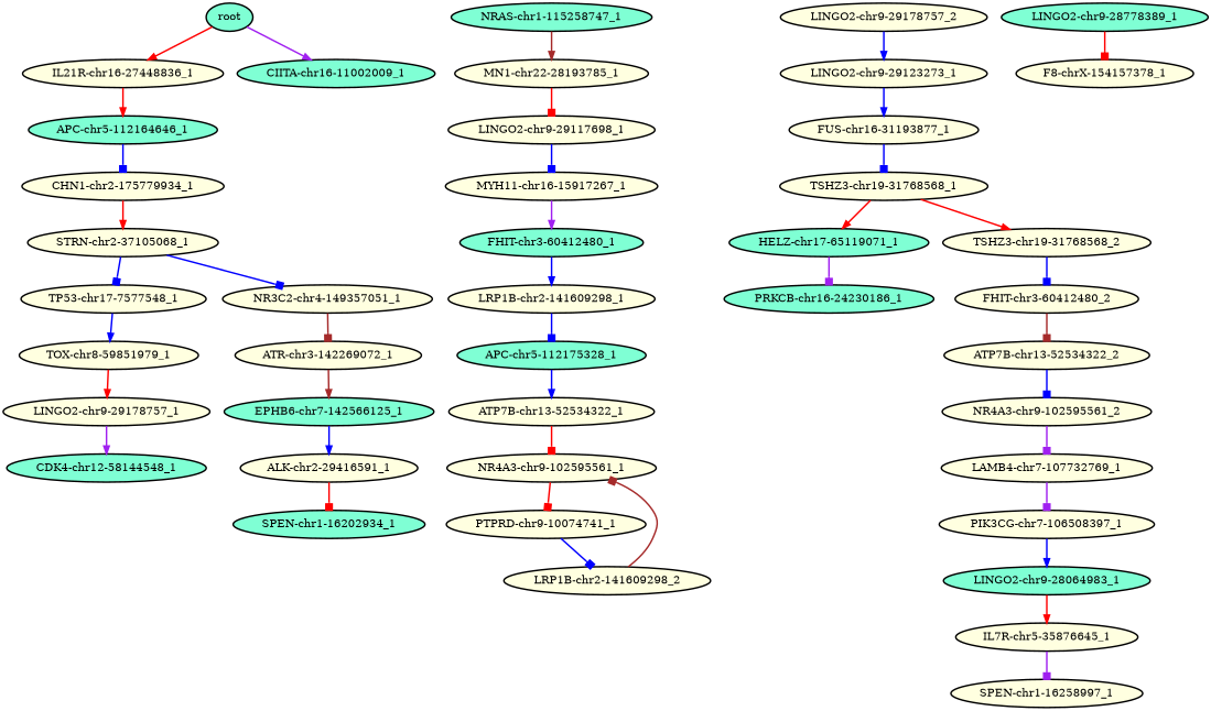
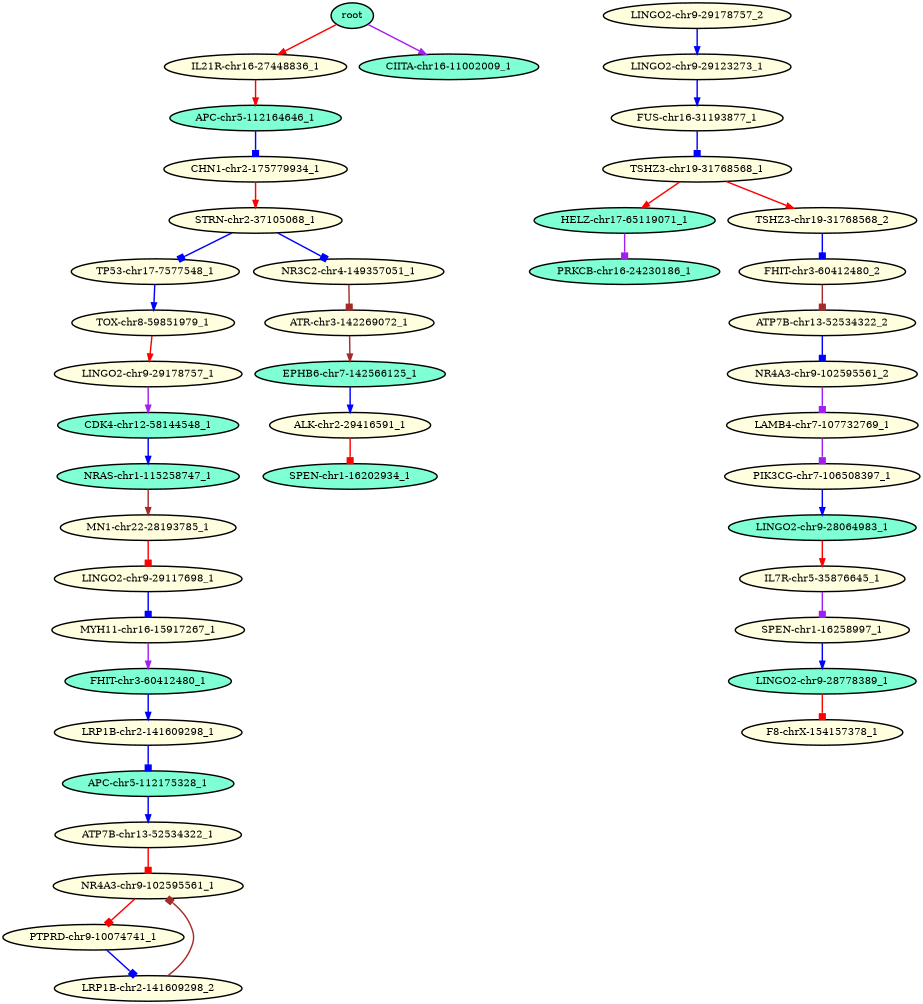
  digraph {
    rankdir=TB
    node [fillcolor=lightyellow style="bold,filled"]
    edge [arrowhead=normal color=blue style=bold]
    n1 [fillcolor=aquamarine label=root]
    n2 [label="IL21R-chr16-27448836_1"]
    n3 [fillcolor=aquamarine label="CIITA-chr16-11002009_1"]
    n4 [fillcolor=aquamarine label="APC-chr5-112164646_1"]
    n5 [label="CHN1-chr2-175779934_1"]
    n6 [label="STRN-chr2-37105068_1"]
    n7 [label="TP53-chr17-7577548_1"]
    n8 [label="NR3C2-chr4-149357051_1"]
    n9 [label="TOX-chr8-59851979_1"]
    n10 [label="ATR-chr3-142269072_1"]
    n11 [label="LINGO2-chr9-29178757_1"]
    n12 [fillcolor=aquamarine label="CDK4-chr12-58144548_1"]
    n13 [fillcolor=aquamarine label="NRAS-chr1-115258747_1"]
    n14 [label="MN1-chr22-28193785_1"]
    n15 [label="LINGO2-chr9-29117698_1"]
    n16 [label="MYH11-chr16-15917267_1"]
    n17 [fillcolor=aquamarine label="FHIT-chr3-60412480_1"]
    n18 [label="LRP1B-chr2-141609298_1"]
    n19 [fillcolor=aquamarine label="APC-chr5-112175328_1"]
    n20 [label="ATP7B-chr13-52534322_1"]
    n21 [label="NR4A3-chr9-102595561_1"]
    n22 [label="PTPRD-chr9-10074741_1"]
    n23 [label="LRP1B-chr2-141609298_2"]
    n24 [label="LINGO2-chr9-29178757_2"]
    n25 [label="LINGO2-chr9-29123273_1"]
    n26 [label="FUS-chr16-31193877_1"]
    n27 [label="TSHZ3-chr19-31768568_1"]
    n28 [fillcolor=aquamarine label="HELZ-chr17-65119071_1"]
    n29 [label="TSHZ3-chr19-31768568_2"]
    n30 [fillcolor=aquamarine label="PRKCB-chr16-24230186_1"]
    n31 [label="FHIT-chr3-60412480_2"]
    n32 [label="ATP7B-chr13-52534322_2"]
    n33 [label="NR4A3-chr9-102595561_2"]
    n34 [label="LAMB4-chr7-107732769_1"]
    n35 [label="PIK3CG-chr7-106508397_1"]
    n36 [fillcolor=aquamarine label="LINGO2-chr9-28064983_1"]
    n37 [label="IL7R-chr5-35876645_1"]
    n38 [label="SPEN-chr1-16258997_1"]
    n39 [fillcolor=aquamarine label="LINGO2-chr9-28778389_1"]
    n40 [label="F8-chrX-154157378_1"]
    n41 [fillcolor=aquamarine label="EPHB6-chr7-142566125_1"]
    n42 [label="ALK-chr2-29416591_1"]
    n43 [fillcolor=aquamarine label="SPEN-chr1-16202934_1"]
    n1 -> n2 [color=red]
    n1 -> n3 [color=purple]
    n2 -> n4 [color=red]
    n4 -> n5 [arrowhead=box]
    n5 -> n6 [color=red]
    n6 -> n7 [arrowhead=box]
    n6 -> n8 [arrowhead=box]
    n7 -> n9
    n8 -> n10 [arrowhead=box color=brown]
    n9 -> n11 [color=red]
    n10 -> n41 [color=brown]
    n11 -> n12 [color=purple]
+   n12 -> n13
    n13 -> n14 [color=brown]
    n14 -> n15 [arrowhead=box color=red]
    n15 -> n16 [arrowhead=box]
    n16 -> n17 [color=purple]
    n17 -> n18
    n18 -> n19 [arrowhead=box]
    n19 -> n20
    n20 -> n21 [arrowhead=box color=red]
    n21 -> n22 [arrowhead=box color=red]
    n22 -> n23 [arrowhead=box]
    n23 -> n21 [arrowhead=box color=brown]
    n24 -> n25
    n25 -> n26
    n26 -> n27 [arrowhead=box]
    n27 -> n28 [color=red]
    n27 -> n29 [color=red]
    n28 -> n30 [arrowhead=box color=purple]
    n29 -> n31 [arrowhead=box]
    n31 -> n32 [arrowhead=box color=brown]
    n32 -> n33 [arrowhead=box]
    n33 -> n34 [arrowhead=box color=purple]
    n34 -> n35 [arrowhead=box color=purple]
    n35 -> n36
    n36 -> n37 [color=red]
    n37 -> n38 [arrowhead=box color=purple]
+   n38 -> n39
    n39 -> n40 [arrowhead=box color=red]
    n41 -> n42
    n42 -> n43 [arrowhead=box color=red]
  }
